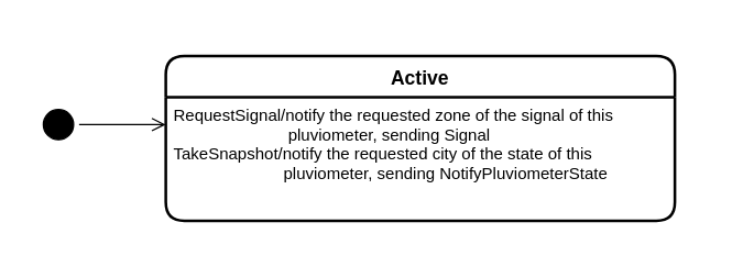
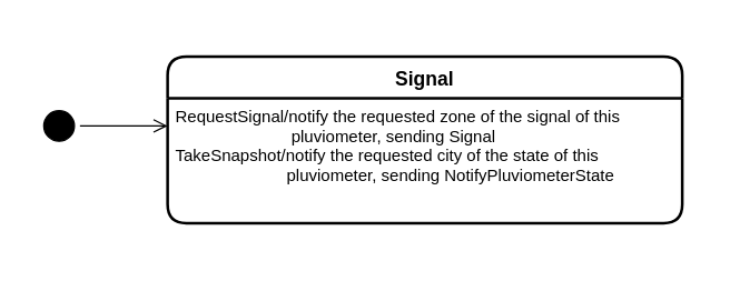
  <mxCell id="0" />
  <mxCell id="1" parent="0" />
  <mxCell id="2" value="" style="rounded=0;whiteSpace=wrap;html=1;strokeColor=none;" vertex="1" parent="1"><mxGeometry x="20" y="20" width="490" height="160" as="geometry" /></mxCell>
- <mxCell id="3" value="Active" style="swimlane;childLayout=stackLayout;horizontal=1;startSize=30;horizontalStack=0;rounded=1;fontSize=14;fontStyle=1;strokeWidth=2;resizeParent=0;resizeLast=1;shadow=0;dashed=0;align=center;" parent="1" vertex="1"><mxGeometry x="120" y="40" width="370" height="120" as="geometry" /></mxCell>
+ <mxCell id="3" value="Signal" style="swimlane;childLayout=stackLayout;horizontal=1;startSize=30;horizontalStack=0;rounded=1;fontSize=14;fontStyle=1;strokeWidth=2;resizeParent=0;resizeLast=1;shadow=0;dashed=0;align=center;" parent="1" vertex="1"><mxGeometry x="120" y="40" width="370" height="120" as="geometry" /></mxCell>
  <mxCell id="4" value="RequestSignal/notify the requested zone of the signal of this &#10;                         pluviometer, sending Signal &#10;TakeSnapshot/notify the requested city of the state of this &#10;                        pluviometer, sending NotifyPluviometerState" style="align=left;strokeColor=none;fillColor=none;spacingLeft=4;fontSize=12;verticalAlign=top;resizable=0;rotatable=0;part=1;" parent="3" vertex="1"><mxGeometry y="30" width="370" height="90" as="geometry" /></mxCell>
  <mxCell id="5" value="" style="ellipse;html=1;shape=startState;fillColor=#000000;strokeColor=#000000;" parent="1" vertex="1"><mxGeometry x="27" y="75" width="30" height="30" as="geometry" /></mxCell>
  <mxCell id="6" value="" style="html=1;verticalAlign=bottom;endArrow=open;endSize=8;strokeColor=#000000;rounded=0;" parent="1" source="5" edge="1"><mxGeometry relative="1" as="geometry"><mxPoint x="120" y="90" as="targetPoint" /></mxGeometry></mxCell>
